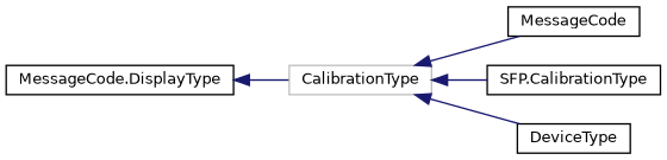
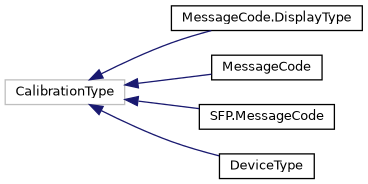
  digraph {
    rankdir=LR
    node [color=black fillcolor=white fontname=Helvetica fontsize=10 shape=record style=filled]
    edge [color=midnightblue dir=back fontname=Helvetica fontsize=10 labelfontname=Helvetica labelfontsize=10 style=solid]
    n1 [color=grey75 height=0.2 label=CalibrationType width=0.4]
    n2 [height=0.2 label="MessageCode.DisplayType" width=0.4]
    n3 [height=0.2 label=MessageCode width=0.4]
-   n4 [height=0.2 label="SFP.CalibrationType" width=0.4]
+   n4 [height=0.2 label="SFP.MessageCode" width=0.4]
    n5 [height=0.2 label=DeviceType width=0.4]
-   n2 -> n1
+   n1 -> n2
    n1 -> n3
    n1 -> n4
    n1 -> n5
  }
